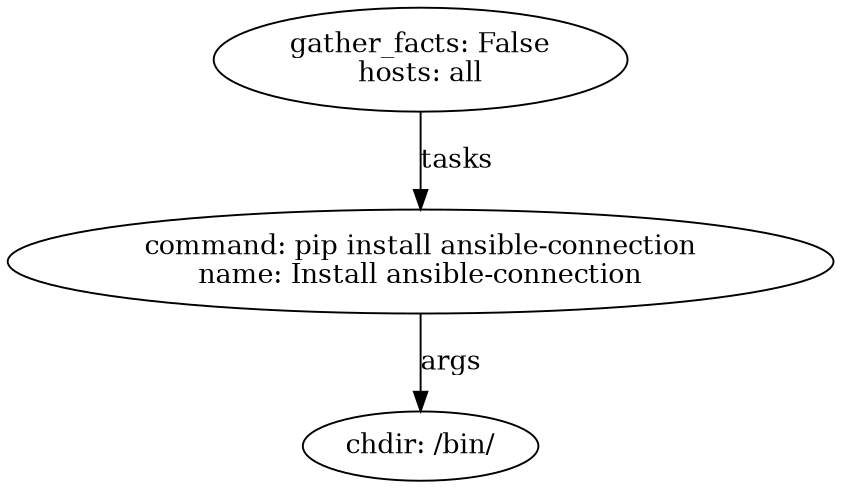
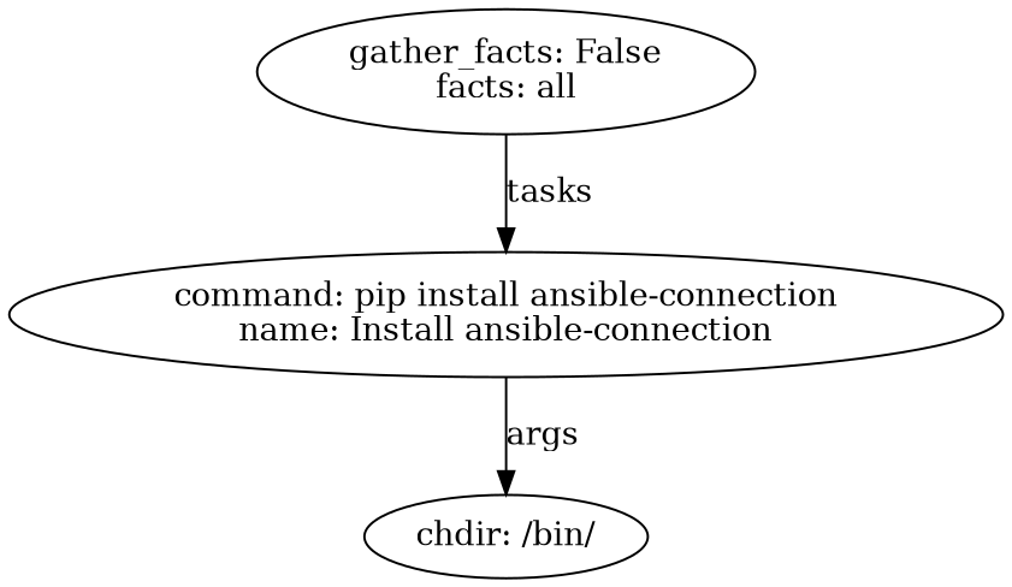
  digraph {
    n1 [label="chdir: /bin/\n"]
    n2 [label="command: pip install ansible-connection\nname: Install ansible-connection\n"]
-   n3 [label="gather_facts: False\nhosts: all\n"]
+   n3 [label="gather_facts: False\nfacts: all\n"]
    n2 -> n1 [label=args]
    n3 -> n2 [label=tasks]
  }
